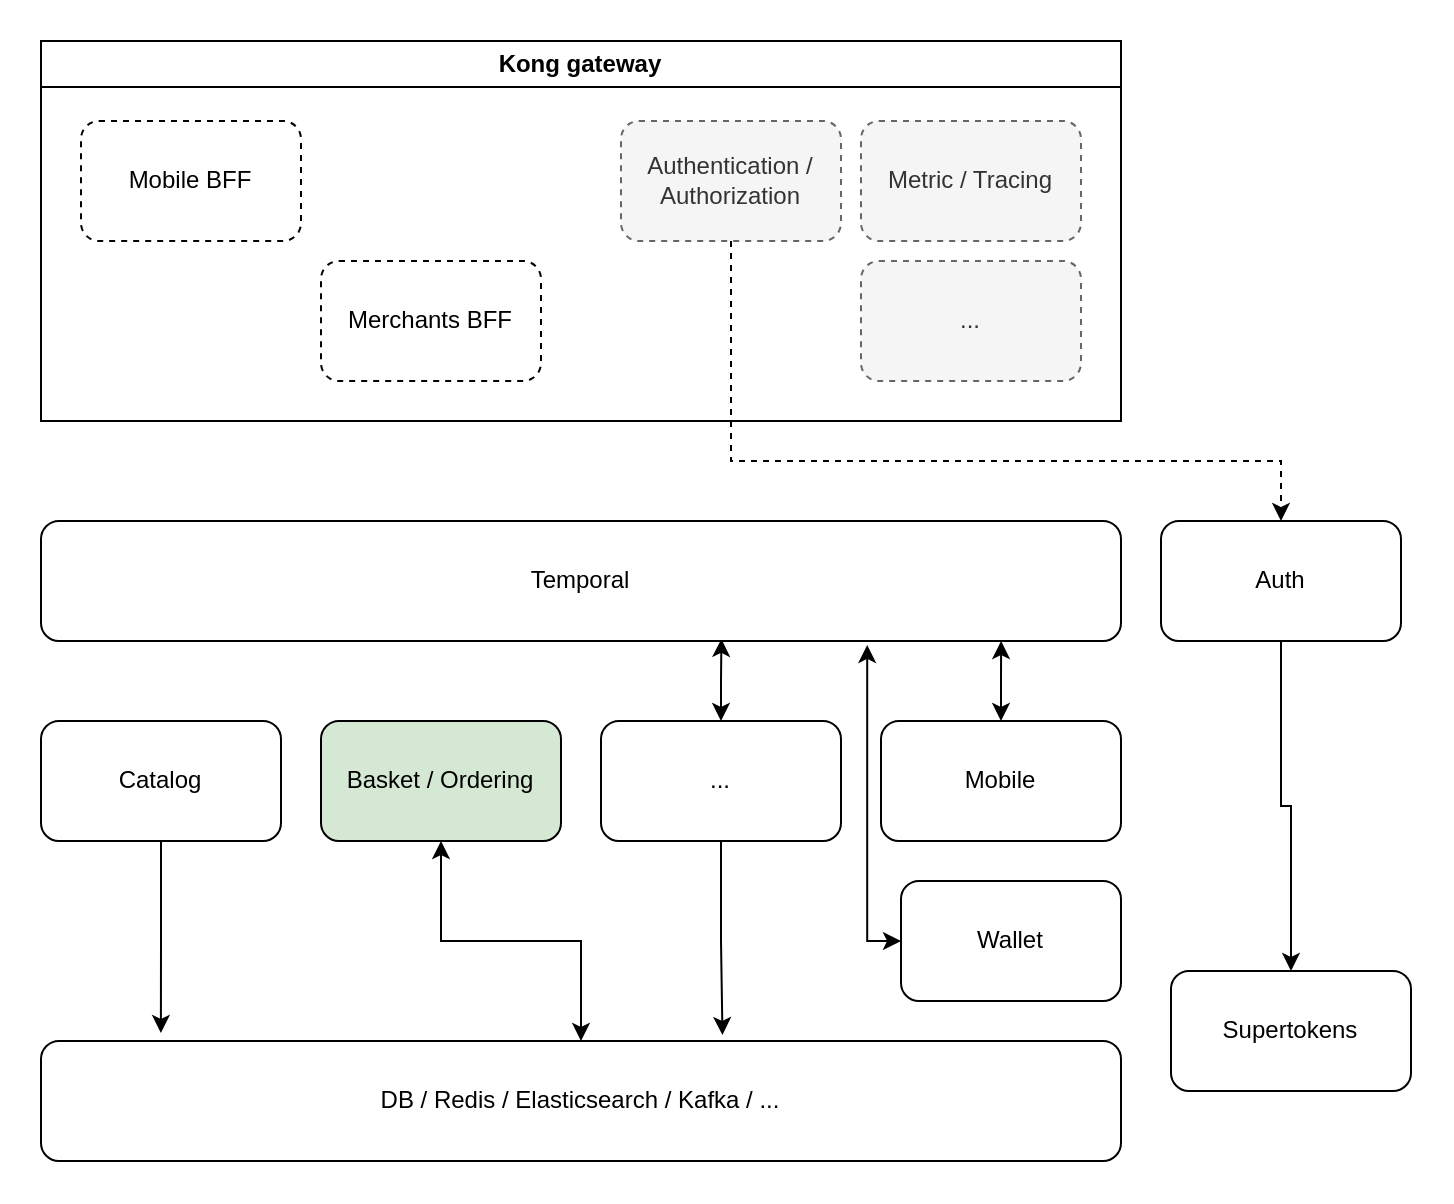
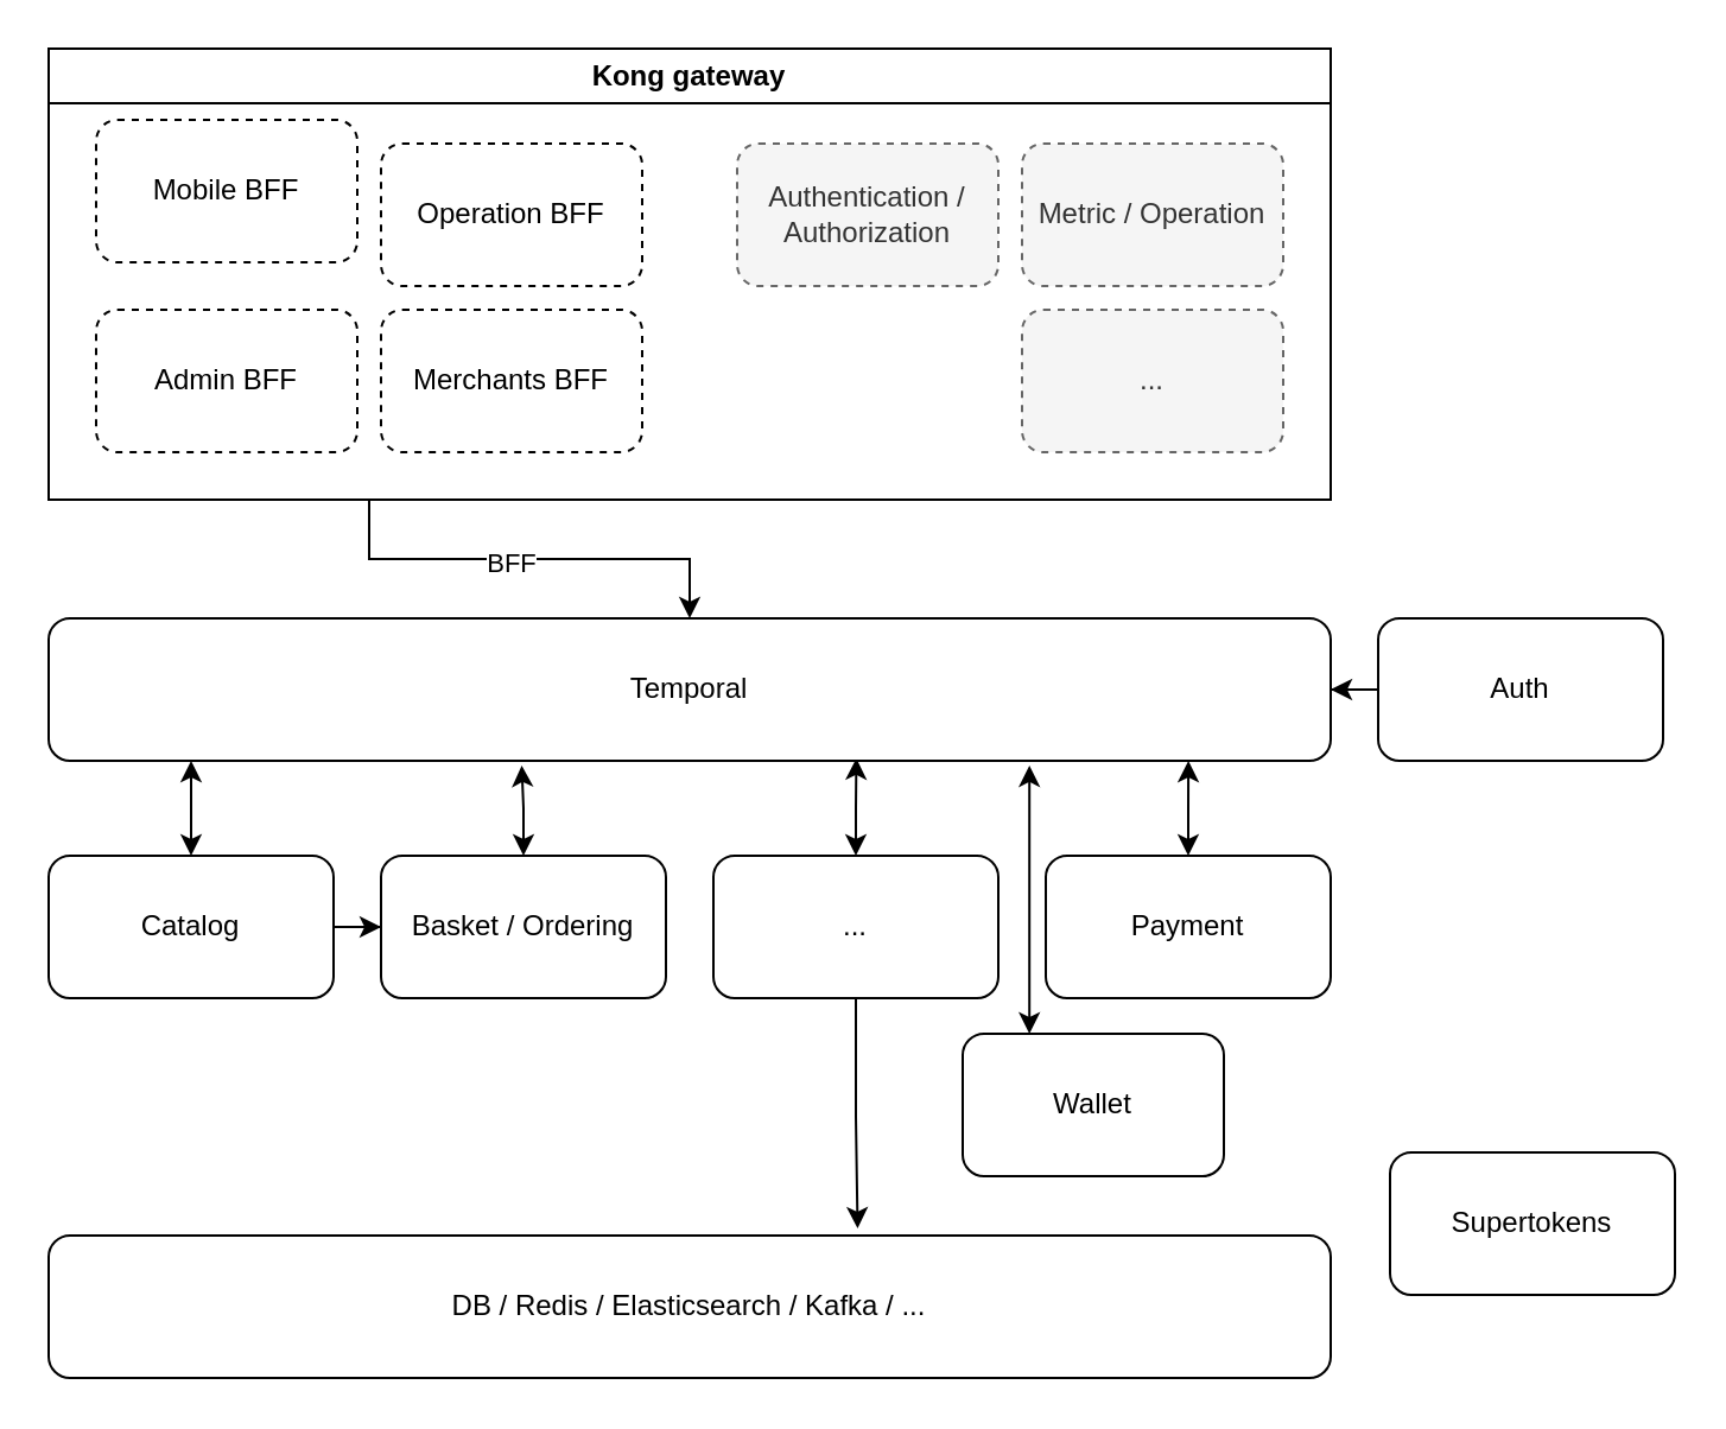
  <mxCell id="0" />
  <mxCell id="1" parent="0" />
+ <mxCell id="2" style="edgeStyle=orthogonalEdgeStyle;rounded=0;orthogonalLoop=1;jettySize=auto;html=1;exitX=0.25;exitY=1;exitDx=0;exitDy=0;" edge="1" parent="1" source="4" target="23"><mxGeometry relative="1" as="geometry" /></mxCell>
+ <mxCell id="3" value="BFF" style="edgeLabel;html=1;align=center;verticalAlign=middle;resizable=0;points=[];" vertex="1" connectable="0" parent="2"><mxGeometry x="-0.092" y="-1" relative="1" as="geometry"><mxPoint as="offset" /></mxGeometry></mxCell>
  <mxCell id="4" value="Kong gateway" style="swimlane;whiteSpace=wrap;html=1;" vertex="1" parent="1"><mxGeometry x="20" y="20" width="540" height="190" as="geometry" /></mxCell>
- <mxCell id="5" value="Mobile BFF" style="rounded=1;whiteSpace=wrap;html=1;dashed=1;" vertex="1" parent="4"><mxGeometry x="20" y="40" width="110" height="60" as="geometry" /></mxCell>
+ <mxCell id="5" value="Mobile BFF" style="rounded=1;whiteSpace=wrap;html=1;dashed=1;" vertex="1" parent="4"><mxGeometry x="20" y="30" width="110" height="60" as="geometry" /></mxCell>
+ <mxCell id="6" value="Admin BFF" style="rounded=1;whiteSpace=wrap;html=1;dashed=1;" vertex="1" parent="4"><mxGeometry x="20" y="110" width="110" height="60" as="geometry" /></mxCell>
+ <mxCell id="7" value="Operation BFF" style="rounded=1;whiteSpace=wrap;html=1;dashed=1;" vertex="1" parent="4"><mxGeometry x="140" y="40" width="110" height="60" as="geometry" /></mxCell>
  <mxCell id="8" value="Merchants BFF" style="rounded=1;whiteSpace=wrap;html=1;dashed=1;" vertex="1" parent="4"><mxGeometry x="140" y="110" width="110" height="60" as="geometry" /></mxCell>
  <mxCell id="9" value="Authentication / Authorization" style="rounded=1;whiteSpace=wrap;html=1;dashed=1;fillColor=#f5f5f5;fontColor=#333333;strokeColor=#666666;" vertex="1" parent="4"><mxGeometry x="290" y="40" width="110" height="60" as="geometry" /></mxCell>
- <mxCell id="10" value="Metric / Tracing" style="rounded=1;whiteSpace=wrap;html=1;dashed=1;fillColor=#f5f5f5;fontColor=#333333;strokeColor=#666666;" vertex="1" parent="4"><mxGeometry x="410" y="40" width="110" height="60" as="geometry" /></mxCell>
+ <mxCell id="10" value="Metric / Operation" style="rounded=1;whiteSpace=wrap;html=1;dashed=1;fillColor=#f5f5f5;fontColor=#333333;strokeColor=#666666;" vertex="1" parent="4"><mxGeometry x="410" y="40" width="110" height="60" as="geometry" /></mxCell>
  <mxCell id="11" value="..." style="rounded=1;whiteSpace=wrap;html=1;dashed=1;fillColor=#f5f5f5;fontColor=#333333;strokeColor=#666666;" vertex="1" parent="4"><mxGeometry x="410" y="110" width="110" height="60" as="geometry" /></mxCell>
- <mxCell id="12" style="edgeStyle=orthogonalEdgeStyle;rounded=0;orthogonalLoop=1;jettySize=auto;html=1;entryX=0.111;entryY=-0.067;entryDx=0;entryDy=0;entryPerimeter=0;" edge="1" parent="1" source="13" target="21"><mxGeometry relative="1" as="geometry" /></mxCell>
+ <mxCell id="12" style="edgeStyle=orthogonalEdgeStyle;rounded=0;orthogonalLoop=1;jettySize=auto;html=1;" edge="1" parent="1" source="13" target="15"><mxGeometry relative="1" as="geometry" /></mxCell>
  <mxCell id="13" value="Catalog" style="rounded=1;whiteSpace=wrap;html=1;" vertex="1" parent="1"><mxGeometry x="20" y="360" width="120" height="60" as="geometry" /></mxCell>
- <mxCell id="14" style="edgeStyle=orthogonalEdgeStyle;rounded=0;orthogonalLoop=1;jettySize=auto;html=1;startArrow=classic;startFill=1;" edge="1" parent="1" source="15" target="21"><mxGeometry relative="1" as="geometry" /></mxCell>
- <mxCell id="15" value="Basket / Ordering" style="rounded=1;whiteSpace=wrap;html=1;fillColor=#d5e8d4;" vertex="1" parent="1"><mxGeometry x="160" y="360" width="120" height="60" as="geometry" /></mxCell>
+ <mxCell id="14" style="edgeStyle=orthogonalEdgeStyle;rounded=0;orthogonalLoop=1;jettySize=auto;html=1;entryX=0.369;entryY=1.033;entryDx=0;entryDy=0;entryPerimeter=0;startArrow=classic;startFill=1;" edge="1" parent="1" source="15" target="23"><mxGeometry relative="1" as="geometry" /></mxCell>
+ <mxCell id="15" value="Basket / Ordering" style="rounded=1;whiteSpace=wrap;html=1;" vertex="1" parent="1"><mxGeometry x="160" y="360" width="120" height="60" as="geometry" /></mxCell>
  <mxCell id="16" style="edgeStyle=orthogonalEdgeStyle;rounded=0;orthogonalLoop=1;jettySize=auto;html=1;entryX=0.63;entryY=0.983;entryDx=0;entryDy=0;entryPerimeter=0;startArrow=classic;startFill=1;" edge="1" parent="1" source="18" target="23"><mxGeometry relative="1" as="geometry" /></mxCell>
  <mxCell id="17" style="edgeStyle=orthogonalEdgeStyle;rounded=0;orthogonalLoop=1;jettySize=auto;html=1;entryX=0.631;entryY=-0.05;entryDx=0;entryDy=0;entryPerimeter=0;" edge="1" parent="1" source="18" target="21"><mxGeometry relative="1" as="geometry" /></mxCell>
  <mxCell id="18" value="..." style="rounded=1;whiteSpace=wrap;html=1;" vertex="1" parent="1"><mxGeometry x="300" y="360" width="120" height="60" as="geometry" /></mxCell>
  <mxCell id="19" style="edgeStyle=orthogonalEdgeStyle;rounded=0;orthogonalLoop=1;jettySize=auto;html=1;entryX=0.889;entryY=1;entryDx=0;entryDy=0;entryPerimeter=0;startArrow=classic;startFill=1;" edge="1" parent="1" source="20" target="23"><mxGeometry relative="1" as="geometry" /></mxCell>
- <mxCell id="20" value="Mobile" style="rounded=1;whiteSpace=wrap;html=1;" vertex="1" parent="1"><mxGeometry x="440" y="360" width="120" height="60" as="geometry" /></mxCell>
+ <mxCell id="20" value="Payment" style="rounded=1;whiteSpace=wrap;html=1;" vertex="1" parent="1"><mxGeometry x="440" y="360" width="120" height="60" as="geometry" /></mxCell>
  <mxCell id="21" value="DB / Redis / Elasticsearch / Kafka / ..." style="rounded=1;whiteSpace=wrap;html=1;" vertex="1" parent="1"><mxGeometry x="20" y="520" width="540" height="60" as="geometry" /></mxCell>
+ <mxCell id="22" style="edgeStyle=orthogonalEdgeStyle;rounded=0;orthogonalLoop=1;jettySize=auto;html=1;entryX=0.5;entryY=0;entryDx=0;entryDy=0;startArrow=classic;startFill=1;" edge="1" parent="1" source="23" target="13"><mxGeometry relative="1" as="geometry"><Array as="points"><mxPoint x="80" y="330" /><mxPoint x="80" y="330" /></Array></mxGeometry></mxCell>
  <mxCell id="23" value="Temporal" style="rounded=1;whiteSpace=wrap;html=1;" vertex="1" parent="1"><mxGeometry x="20" y="260" width="540" height="60" as="geometry" /></mxCell>
- <mxCell id="24" style="edgeStyle=orthogonalEdgeStyle;rounded=0;orthogonalLoop=1;jettySize=auto;html=1;entryX=0.5;entryY=0;entryDx=0;entryDy=0;" edge="1" parent="1" source="25" target="26"><mxGeometry relative="1" as="geometry" /></mxCell>
+ <mxCell id="24" style="edgeStyle=orthogonalEdgeStyle;rounded=0;orthogonalLoop=1;jettySize=auto;html=1;" edge="1" parent="1" source="25" target="23"><mxGeometry relative="1" as="geometry" /></mxCell>
  <mxCell id="25" value="Auth" style="rounded=1;whiteSpace=wrap;html=1;" vertex="1" parent="1"><mxGeometry x="580" y="260" width="120" height="60" as="geometry" /></mxCell>
  <mxCell id="26" value="Supertokens" style="rounded=1;whiteSpace=wrap;html=1;" vertex="1" parent="1"><mxGeometry x="585" y="485" width="120" height="60" as="geometry" /></mxCell>
  <mxCell id="27" style="edgeStyle=orthogonalEdgeStyle;rounded=0;orthogonalLoop=1;jettySize=auto;html=1;entryX=0.765;entryY=1.033;entryDx=0;entryDy=0;entryPerimeter=0;startArrow=classic;startFill=1;" edge="1" parent="1" source="28" target="23"><mxGeometry relative="1" as="geometry"><Array as="points"><mxPoint x="433" y="470" /></Array></mxGeometry></mxCell>
- <mxCell id="28" value="Wallet" style="rounded=1;whiteSpace=wrap;html=1;" vertex="1" parent="1"><mxGeometry x="450" y="440" width="110" height="60" as="geometry" /></mxCell>
- <mxCell id="29" style="edgeStyle=orthogonalEdgeStyle;rounded=0;orthogonalLoop=1;jettySize=auto;html=1;dashed=1;" edge="1" parent="1" source="9" target="25"><mxGeometry relative="1" as="geometry"><Array as="points"><mxPoint x="365" y="230" /><mxPoint x="640" y="230" /></Array></mxGeometry></mxCell>
+ <mxCell id="28" value="Wallet" style="rounded=1;whiteSpace=wrap;html=1;" vertex="1" parent="1"><mxGeometry x="405" y="435" width="110" height="60" as="geometry" /></mxCell>
